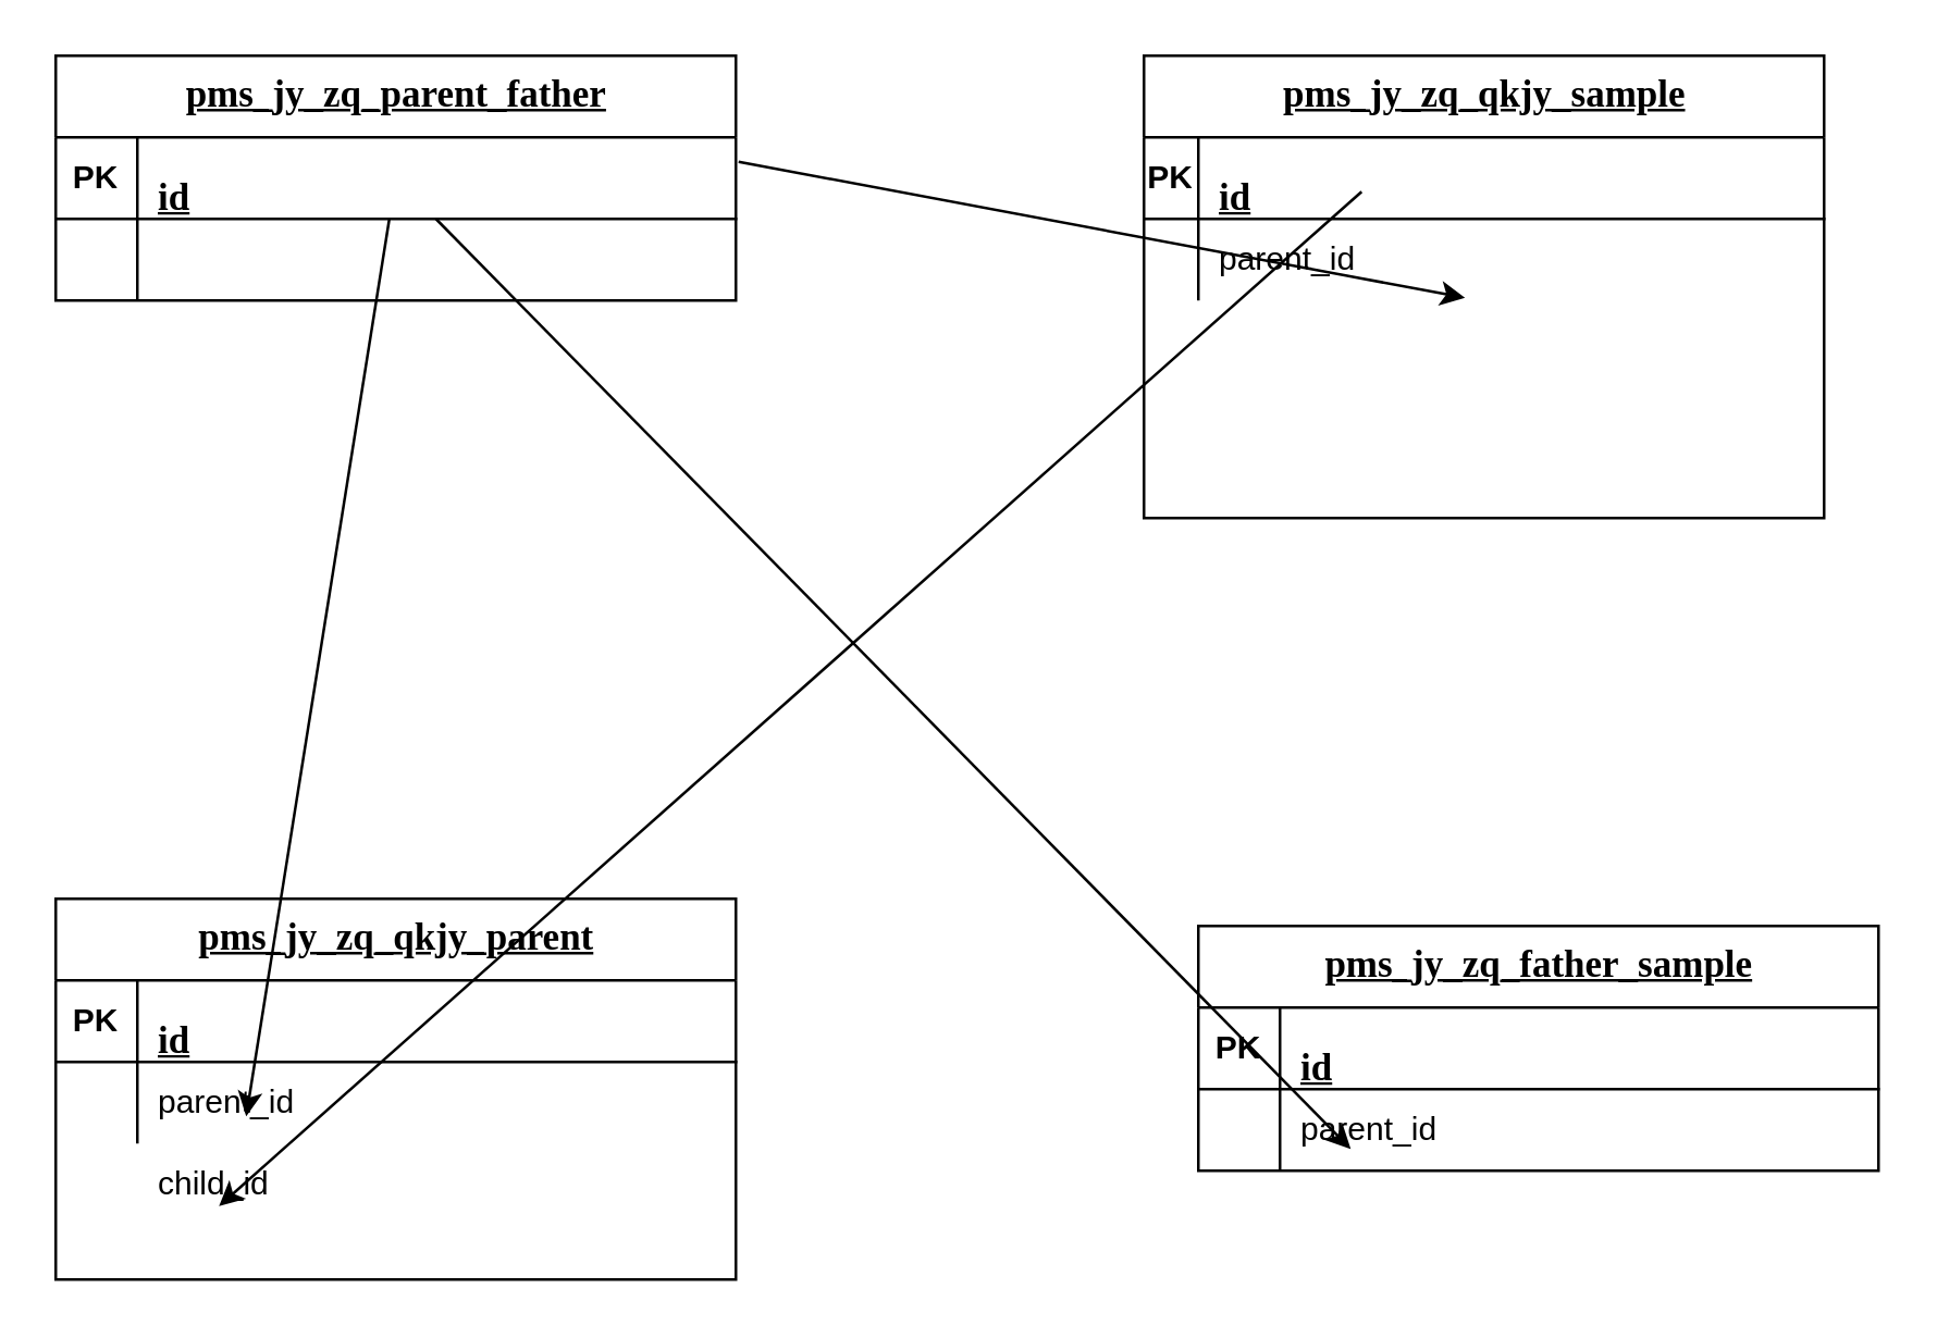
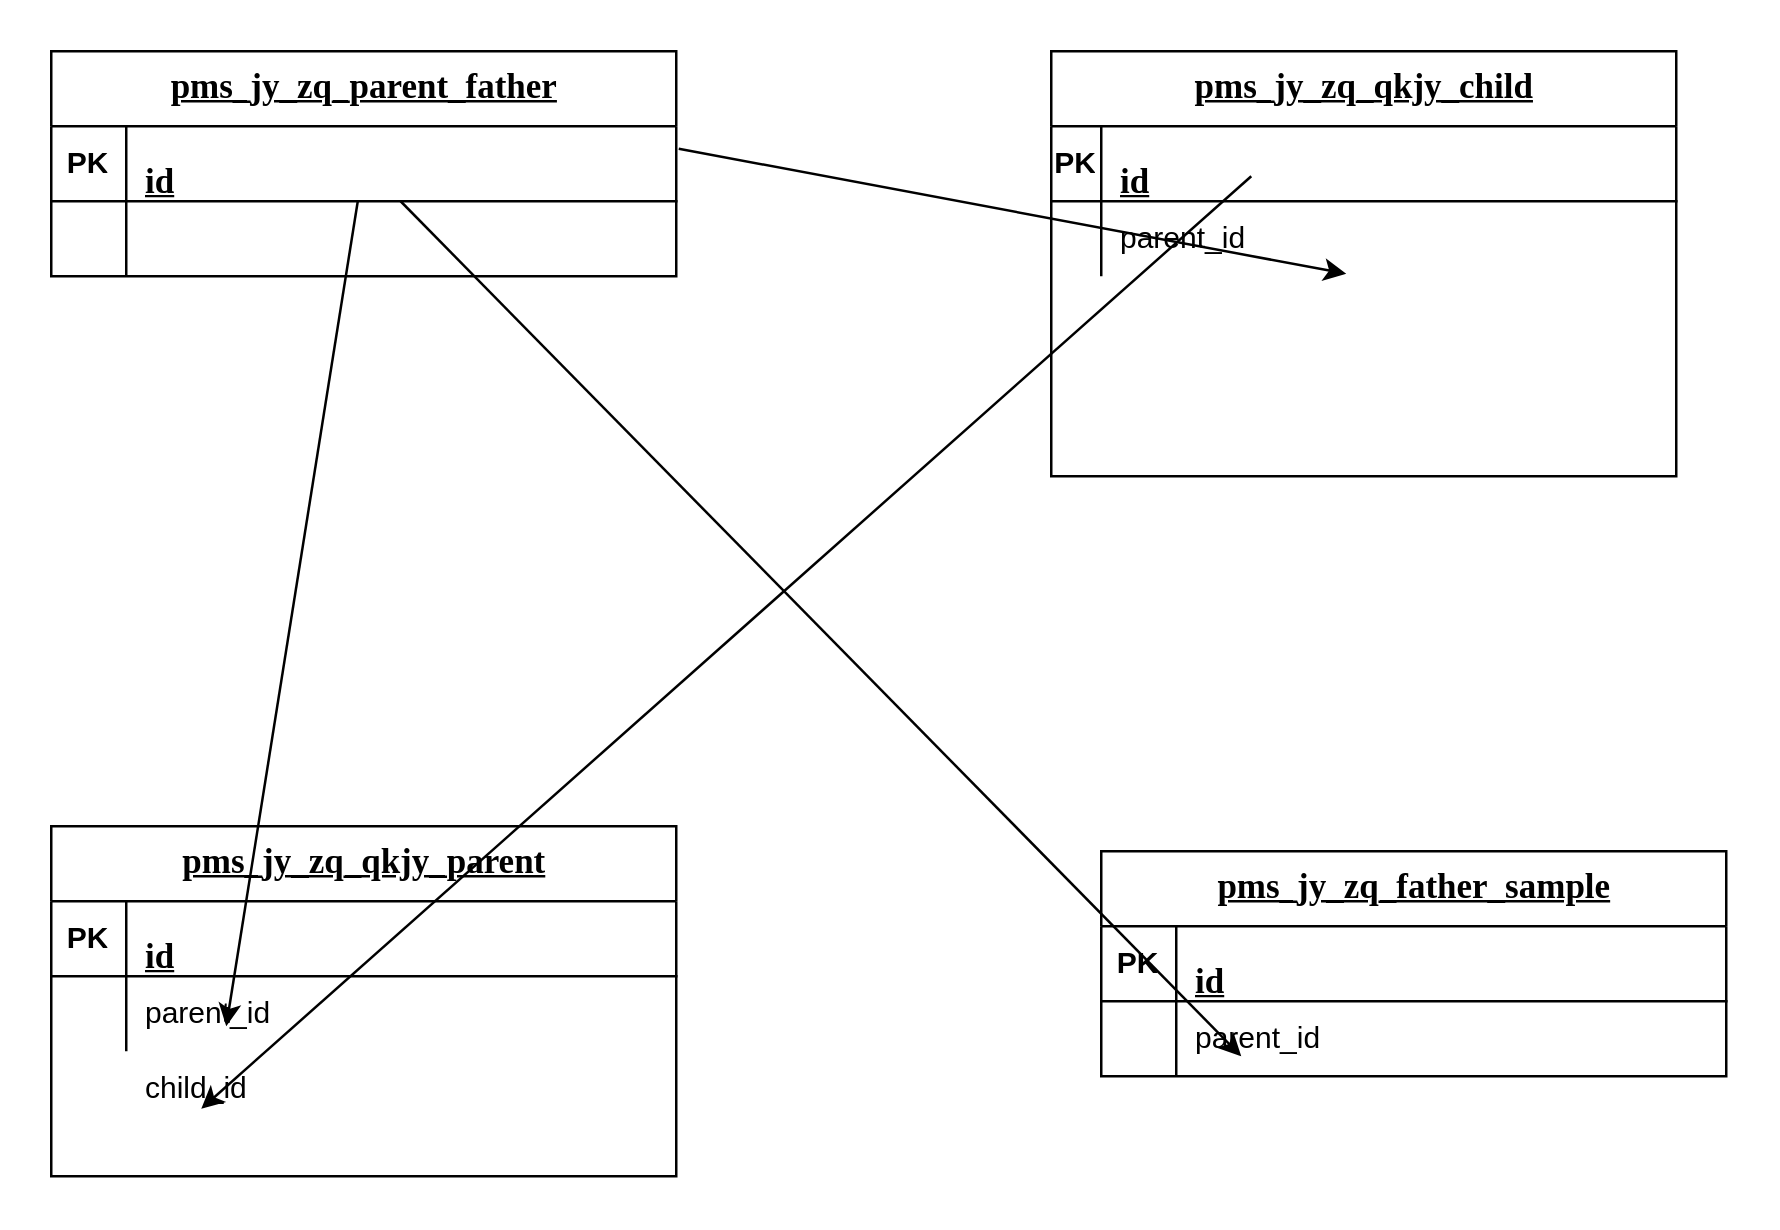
  <mxCell id="0" />
  <mxCell id="1" parent="0" />
  <mxCell id="2" value="&lt;p style=&quot;text-align: left;&quot; class=&quot;MsoNormal&quot;&gt;&lt;font face=&quot;Calibri&quot;&gt;&lt;span style=&quot;font-size: 14px; text-wrap-mode: wrap;&quot;&gt;&lt;u&gt;pms_jy_zq_parent_father&lt;/u&gt;&lt;/span&gt;&lt;/font&gt;&lt;/p&gt;" style="shape=table;startSize=30;container=1;collapsible=1;childLayout=tableLayout;fixedRows=1;rowLines=0;fontStyle=1;align=center;resizeLast=1;html=1;" vertex="1" parent="1"><mxGeometry x="20" y="20" width="250" height="90" as="geometry" /></mxCell>
  <mxCell id="3" value="" style="shape=tableRow;horizontal=0;startSize=0;swimlaneHead=0;swimlaneBody=0;fillColor=none;collapsible=0;dropTarget=0;points=[[0,0.5],[1,0.5]];portConstraint=eastwest;top=0;left=0;right=0;bottom=1;" vertex="1" parent="2"><mxGeometry y="30" width="250" height="30" as="geometry" /></mxCell>
  <mxCell id="4" value="PK" style="shape=partialRectangle;connectable=0;fillColor=none;top=0;left=0;bottom=0;right=0;fontStyle=1;overflow=hidden;whiteSpace=wrap;html=1;" vertex="1" parent="3"><mxGeometry width="30" height="30" as="geometry"><mxRectangle width="30" height="30" as="alternateBounds" /></mxGeometry></mxCell>
  <mxCell id="5" value="&lt;p class=&quot;MsoNormal&quot;&gt;&lt;font face=&quot;Calibri&quot;&gt;&lt;span style=&quot;font-size: 14px;&quot;&gt;id&lt;/span&gt;&lt;/font&gt;&lt;/p&gt;" style="shape=partialRectangle;connectable=0;fillColor=none;top=0;left=0;bottom=0;right=0;align=left;spacingLeft=6;fontStyle=5;overflow=hidden;whiteSpace=wrap;html=1;" vertex="1" parent="3"><mxGeometry x="30" width="220" height="30" as="geometry"><mxRectangle width="220" height="30" as="alternateBounds" /></mxGeometry></mxCell>
  <mxCell id="6" value="" style="shape=tableRow;horizontal=0;startSize=0;swimlaneHead=0;swimlaneBody=0;fillColor=none;collapsible=0;dropTarget=0;points=[[0,0.5],[1,0.5]];portConstraint=eastwest;top=0;left=0;right=0;bottom=0;" vertex="1" parent="2"><mxGeometry y="60" width="250" height="30" as="geometry" /></mxCell>
  <mxCell id="7" value="" style="shape=partialRectangle;connectable=0;fillColor=none;top=0;left=0;bottom=0;right=0;editable=1;overflow=hidden;whiteSpace=wrap;html=1;" vertex="1" parent="6"><mxGeometry width="30" height="30" as="geometry"><mxRectangle width="30" height="30" as="alternateBounds" /></mxGeometry></mxCell>
  <mxCell id="8" value="" style="shape=partialRectangle;connectable=0;fillColor=none;top=0;left=0;bottom=0;right=0;align=left;spacingLeft=6;overflow=hidden;whiteSpace=wrap;html=1;" vertex="1" parent="6"><mxGeometry x="30" width="220" height="30" as="geometry"><mxRectangle width="220" height="30" as="alternateBounds" /></mxGeometry></mxCell>
- <mxCell id="9" value="&lt;p style=&quot;text-align: left;&quot; class=&quot;MsoNormal&quot;&gt;&lt;u style=&quot;font-family: Calibri; font-size: 14px; text-wrap-mode: wrap;&quot;&gt;pms_jy_zq_qkjy_sample&lt;/u&gt;&lt;/p&gt;" style="shape=table;startSize=30;container=1;collapsible=1;childLayout=tableLayout;fixedRows=1;rowLines=0;fontStyle=1;align=center;resizeLast=1;html=1;" vertex="1" parent="1"><mxGeometry x="420" y="20" width="250" height="170" as="geometry" /></mxCell>
+ <mxCell id="9" value="&lt;p style=&quot;text-align: left;&quot; class=&quot;MsoNormal&quot;&gt;&lt;u style=&quot;font-family: Calibri; font-size: 14px; text-wrap-mode: wrap;&quot;&gt;pms_jy_zq_qkjy_child&lt;/u&gt;&lt;/p&gt;" style="shape=table;startSize=30;container=1;collapsible=1;childLayout=tableLayout;fixedRows=1;rowLines=0;fontStyle=1;align=center;resizeLast=1;html=1;" vertex="1" parent="1"><mxGeometry x="420" y="20" width="250" height="170" as="geometry" /></mxCell>
  <mxCell id="10" value="" style="shape=tableRow;horizontal=0;startSize=0;swimlaneHead=0;swimlaneBody=0;fillColor=none;collapsible=0;dropTarget=0;points=[[0,0.5],[1,0.5]];portConstraint=eastwest;top=0;left=0;right=0;bottom=1;" vertex="1" parent="9"><mxGeometry y="30" width="250" height="30" as="geometry" /></mxCell>
  <mxCell id="11" value="PK" style="shape=partialRectangle;connectable=0;fillColor=none;top=0;left=0;bottom=0;right=0;fontStyle=1;overflow=hidden;whiteSpace=wrap;html=1;" vertex="1" parent="10"><mxGeometry width="20" height="30" as="geometry"><mxRectangle width="20" height="30" as="alternateBounds" /></mxGeometry></mxCell>
  <mxCell id="12" value="&lt;p class=&quot;MsoNormal&quot;&gt;&lt;font face=&quot;Calibri&quot;&gt;&lt;span style=&quot;font-size: 14px;&quot;&gt;id&lt;/span&gt;&lt;/font&gt;&lt;/p&gt;" style="shape=partialRectangle;connectable=0;fillColor=none;top=0;left=0;bottom=0;right=0;align=left;spacingLeft=6;fontStyle=5;overflow=hidden;whiteSpace=wrap;html=1;" vertex="1" parent="10"><mxGeometry x="20" width="230" height="30" as="geometry"><mxRectangle width="230" height="30" as="alternateBounds" /></mxGeometry></mxCell>
  <mxCell id="13" value="" style="shape=tableRow;horizontal=0;startSize=0;swimlaneHead=0;swimlaneBody=0;fillColor=none;collapsible=0;dropTarget=0;points=[[0,0.5],[1,0.5]];portConstraint=eastwest;top=0;left=0;right=0;bottom=0;" vertex="1" parent="9"><mxGeometry y="60" width="250" height="30" as="geometry" /></mxCell>
  <mxCell id="14" value="" style="shape=partialRectangle;connectable=0;fillColor=none;top=0;left=0;bottom=0;right=0;editable=1;overflow=hidden;whiteSpace=wrap;html=1;" vertex="1" parent="13"><mxGeometry width="20" height="30" as="geometry"><mxRectangle width="20" height="30" as="alternateBounds" /></mxGeometry></mxCell>
  <mxCell id="15" value="parent_id" style="shape=partialRectangle;connectable=0;fillColor=none;top=0;left=0;bottom=0;right=0;align=left;spacingLeft=6;overflow=hidden;whiteSpace=wrap;html=1;" vertex="1" parent="13"><mxGeometry x="20" width="230" height="30" as="geometry"><mxRectangle width="230" height="30" as="alternateBounds" /></mxGeometry></mxCell>
  <mxCell id="16" value="&lt;p style=&quot;text-align: left;&quot; class=&quot;MsoNormal&quot;&gt;&lt;font face=&quot;Calibri&quot;&gt;&lt;span style=&quot;font-size: 14px; text-wrap-mode: wrap;&quot;&gt;&lt;u&gt;pms_jy_zq_qkjy_parent&lt;/u&gt;&lt;/span&gt;&lt;/font&gt;&lt;/p&gt;" style="shape=table;startSize=30;container=1;collapsible=1;childLayout=tableLayout;fixedRows=1;rowLines=0;fontStyle=1;align=center;resizeLast=1;html=1;" vertex="1" parent="1"><mxGeometry x="20" y="330" width="250" height="140" as="geometry" /></mxCell>
  <mxCell id="17" value="" style="shape=tableRow;horizontal=0;startSize=0;swimlaneHead=0;swimlaneBody=0;fillColor=none;collapsible=0;dropTarget=0;points=[[0,0.5],[1,0.5]];portConstraint=eastwest;top=0;left=0;right=0;bottom=1;" vertex="1" parent="16"><mxGeometry y="30" width="250" height="30" as="geometry" /></mxCell>
  <mxCell id="18" value="PK" style="shape=partialRectangle;connectable=0;fillColor=none;top=0;left=0;bottom=0;right=0;fontStyle=1;overflow=hidden;whiteSpace=wrap;html=1;" vertex="1" parent="17"><mxGeometry width="30" height="30" as="geometry"><mxRectangle width="30" height="30" as="alternateBounds" /></mxGeometry></mxCell>
  <mxCell id="19" value="&lt;p class=&quot;MsoNormal&quot;&gt;&lt;font face=&quot;Calibri&quot;&gt;&lt;span style=&quot;font-size: 14px;&quot;&gt;id&lt;/span&gt;&lt;/font&gt;&lt;/p&gt;" style="shape=partialRectangle;connectable=0;fillColor=none;top=0;left=0;bottom=0;right=0;align=left;spacingLeft=6;fontStyle=5;overflow=hidden;whiteSpace=wrap;html=1;" vertex="1" parent="17"><mxGeometry x="30" width="220" height="30" as="geometry"><mxRectangle width="220" height="30" as="alternateBounds" /></mxGeometry></mxCell>
  <mxCell id="20" value="" style="shape=tableRow;horizontal=0;startSize=0;swimlaneHead=0;swimlaneBody=0;fillColor=none;collapsible=0;dropTarget=0;points=[[0,0.5],[1,0.5]];portConstraint=eastwest;top=0;left=0;right=0;bottom=0;" vertex="1" parent="16"><mxGeometry y="60" width="250" height="30" as="geometry" /></mxCell>
  <mxCell id="21" value="" style="shape=partialRectangle;connectable=0;fillColor=none;top=0;left=0;bottom=0;right=0;editable=1;overflow=hidden;whiteSpace=wrap;html=1;" vertex="1" parent="20"><mxGeometry width="30" height="30" as="geometry"><mxRectangle width="30" height="30" as="alternateBounds" /></mxGeometry></mxCell>
  <mxCell id="22" value="parent_id" style="shape=partialRectangle;connectable=0;fillColor=none;top=0;left=0;bottom=0;right=0;align=left;spacingLeft=6;overflow=hidden;whiteSpace=wrap;html=1;" vertex="1" parent="20"><mxGeometry x="30" width="220" height="30" as="geometry"><mxRectangle width="220" height="30" as="alternateBounds" /></mxGeometry></mxCell>
  <mxCell id="23" value="&lt;p style=&quot;text-align: left;&quot; class=&quot;MsoNormal&quot;&gt;&lt;font face=&quot;Calibri&quot;&gt;&lt;span style=&quot;font-size: 14px; text-wrap-mode: wrap;&quot;&gt;&lt;u&gt;pms_jy_zq_father_sample&lt;/u&gt;&lt;/span&gt;&lt;/font&gt;&lt;/p&gt;" style="shape=table;startSize=30;container=1;collapsible=1;childLayout=tableLayout;fixedRows=1;rowLines=0;fontStyle=1;align=center;resizeLast=1;html=1;" vertex="1" parent="1"><mxGeometry x="440" y="340" width="250" height="90" as="geometry" /></mxCell>
  <mxCell id="24" value="" style="shape=tableRow;horizontal=0;startSize=0;swimlaneHead=0;swimlaneBody=0;fillColor=none;collapsible=0;dropTarget=0;points=[[0,0.5],[1,0.5]];portConstraint=eastwest;top=0;left=0;right=0;bottom=1;" vertex="1" parent="23"><mxGeometry y="30" width="250" height="30" as="geometry" /></mxCell>
  <mxCell id="25" value="PK" style="shape=partialRectangle;connectable=0;fillColor=none;top=0;left=0;bottom=0;right=0;fontStyle=1;overflow=hidden;whiteSpace=wrap;html=1;" vertex="1" parent="24"><mxGeometry width="30" height="30" as="geometry"><mxRectangle width="30" height="30" as="alternateBounds" /></mxGeometry></mxCell>
  <mxCell id="26" value="&lt;p class=&quot;MsoNormal&quot;&gt;&lt;font face=&quot;Calibri&quot;&gt;&lt;span style=&quot;font-size: 14px;&quot;&gt;id&lt;/span&gt;&lt;/font&gt;&lt;/p&gt;" style="shape=partialRectangle;connectable=0;fillColor=none;top=0;left=0;bottom=0;right=0;align=left;spacingLeft=6;fontStyle=5;overflow=hidden;whiteSpace=wrap;html=1;" vertex="1" parent="24"><mxGeometry x="30" width="220" height="30" as="geometry"><mxRectangle width="220" height="30" as="alternateBounds" /></mxGeometry></mxCell>
  <mxCell id="27" value="" style="shape=tableRow;horizontal=0;startSize=0;swimlaneHead=0;swimlaneBody=0;fillColor=none;collapsible=0;dropTarget=0;points=[[0,0.5],[1,0.5]];portConstraint=eastwest;top=0;left=0;right=0;bottom=0;" vertex="1" parent="23"><mxGeometry y="60" width="250" height="30" as="geometry" /></mxCell>
  <mxCell id="28" value="" style="shape=partialRectangle;connectable=0;fillColor=none;top=0;left=0;bottom=0;right=0;editable=1;overflow=hidden;whiteSpace=wrap;html=1;" vertex="1" parent="27"><mxGeometry width="30" height="30" as="geometry"><mxRectangle width="30" height="30" as="alternateBounds" /></mxGeometry></mxCell>
  <mxCell id="29" value="parent_id" style="shape=partialRectangle;connectable=0;fillColor=none;top=0;left=0;bottom=0;right=0;align=left;spacingLeft=6;overflow=hidden;whiteSpace=wrap;html=1;" vertex="1" parent="27"><mxGeometry x="30" width="220" height="30" as="geometry"><mxRectangle width="220" height="30" as="alternateBounds" /></mxGeometry></mxCell>
  <mxCell id="30" value="" style="shape=partialRectangle;connectable=0;fillColor=none;top=0;left=0;bottom=0;right=0;align=left;spacingLeft=6;overflow=hidden;whiteSpace=wrap;html=1;" vertex="1" parent="1"><mxGeometry x="440" y="110" width="230" height="30" as="geometry"><mxRectangle width="230" height="30" as="alternateBounds" /></mxGeometry></mxCell>
  <mxCell id="31" value="child_id" style="shape=partialRectangle;connectable=0;fillColor=none;top=0;left=0;bottom=0;right=0;align=left;spacingLeft=6;overflow=hidden;whiteSpace=wrap;html=1;" vertex="1" parent="1"><mxGeometry x="50" y="420" width="220" height="30" as="geometry"><mxRectangle width="220" height="30" as="alternateBounds" /></mxGeometry></mxCell>
  <mxCell id="32" value="" style="endArrow=classic;html=1;rounded=0;exitX=1.004;exitY=0.3;exitDx=0;exitDy=0;exitPerimeter=0;entryX=0.472;entryY=0.967;entryDx=0;entryDy=0;entryPerimeter=0;" edge="1" parent="1" source="3" target="13"><mxGeometry width="50" height="50" relative="1" as="geometry"><mxPoint x="170" y="220" as="sourcePoint" /><mxPoint x="220" y="170" as="targetPoint" /></mxGeometry></mxCell>
  <mxCell id="33" value="" style="endArrow=classic;html=1;rounded=0;" edge="1" parent="1" source="3"><mxGeometry width="50" height="50" relative="1" as="geometry"><mxPoint x="281" y="69" as="sourcePoint" /><mxPoint x="90" y="410" as="targetPoint" /></mxGeometry></mxCell>
  <mxCell id="34" value="" style="endArrow=classic;html=1;rounded=0;exitX=0.6;exitY=0.233;exitDx=0;exitDy=0;exitPerimeter=0;" edge="1" parent="1"><mxGeometry width="50" height="50" relative="1" as="geometry"><mxPoint x="500" y="70" as="sourcePoint" /><mxPoint x="80" y="443.01" as="targetPoint" /></mxGeometry></mxCell>
  <mxCell id="35" value="" style="endArrow=classic;html=1;rounded=0;entryX=0.224;entryY=0.733;entryDx=0;entryDy=0;entryPerimeter=0;" edge="1" parent="1" source="3" target="27"><mxGeometry width="50" height="50" relative="1" as="geometry"><mxPoint x="153" y="90" as="sourcePoint" /><mxPoint x="100" y="420" as="targetPoint" /></mxGeometry></mxCell>
